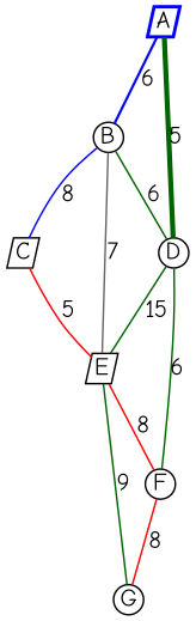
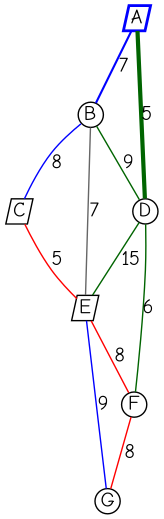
  graph {
    fontname="Comic Neue"
    node [fixedsize=true fontname="Comic Neue" shape=ellipse]
    edge [color=darkgreen fontname="Comic Neue"]
    A [color=blue height=0.25 penwidth=2 shape=parallelogram width=0.25]
    B [height=0.25 width=0.25]
    D [height=0.25 width=0.25]
    C [height=0.25 shape=parallelogram width=0.25]
    E [height=0.25 shape=parallelogram width=0.25]
    F [height=0.25 width=0.25]
    G [height=0.25 width=0.25]
-   A -- B [color=blue label=6 penwidth=1.5]
+   A -- B [color=blue label=7 penwidth=1.5]
    A -- D [label=5 penwidth=3]
-   B -- D [label=6]
+   B -- D [label=9]
    B -- C [color=blue label=8]
    B -- E [color=gray40 label=7]
    D -- E [label=15]
    D -- F [label=6]
    C -- E [color=red label=5]
    E -- F [color=red label=8]
-   E -- G [label=9]
+   E -- G [color=blue label=9]
    F -- G [color=red label=8]
  }
